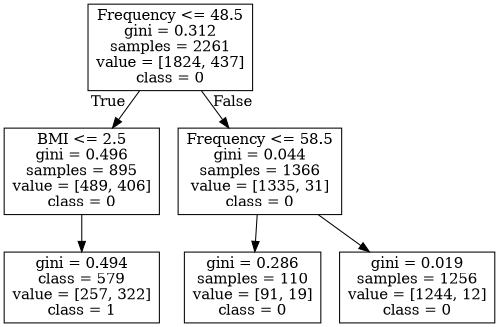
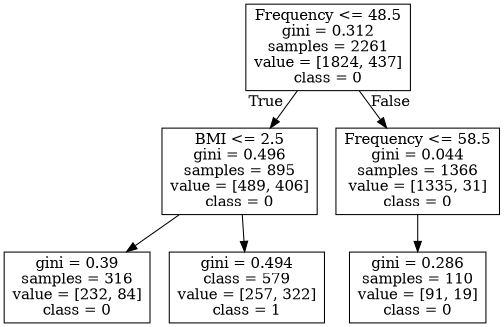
  digraph {
    node [shape=box]
    n1 [label="Frequency <= 48.5\ngini = 0.312\nsamples = 2261\nvalue = [1824, 437]\nclass = 0"]
    n2 [label="BMI <= 2.5\ngini = 0.496\nsamples = 895\nvalue = [489, 406]\nclass = 0"]
    n3 [label="Frequency <= 58.5\ngini = 0.044\nsamples = 1366\nvalue = [1335, 31]\nclass = 0"]
+   n4 [label="gini = 0.39\nsamples = 316\nvalue = [232, 84]\nclass = 0"]
    n5 [label="gini = 0.494\nclass = 579\nvalue = [257, 322]\nclass = 1"]
    n6 [label="gini = 0.286\nsamples = 110\nvalue = [91, 19]\nclass = 0"]
-   n7 [label="gini = 0.019\nsamples = 1256\nvalue = [1244, 12]\nclass = 0"]
    n1 -> n2 [headlabel=True labelangle=45 labeldistance=2.5]
    n1 -> n3 [headlabel=False labelangle=-45 labeldistance=2.5]
+   n2 -> n4
    n2 -> n5
    n3 -> n6
-   n3 -> n7
  }
